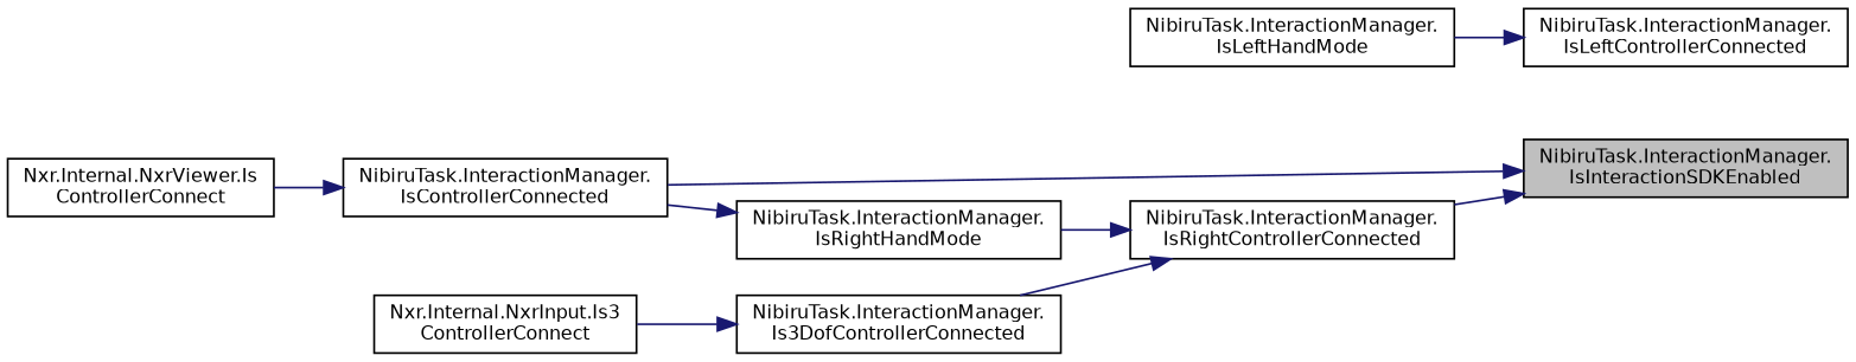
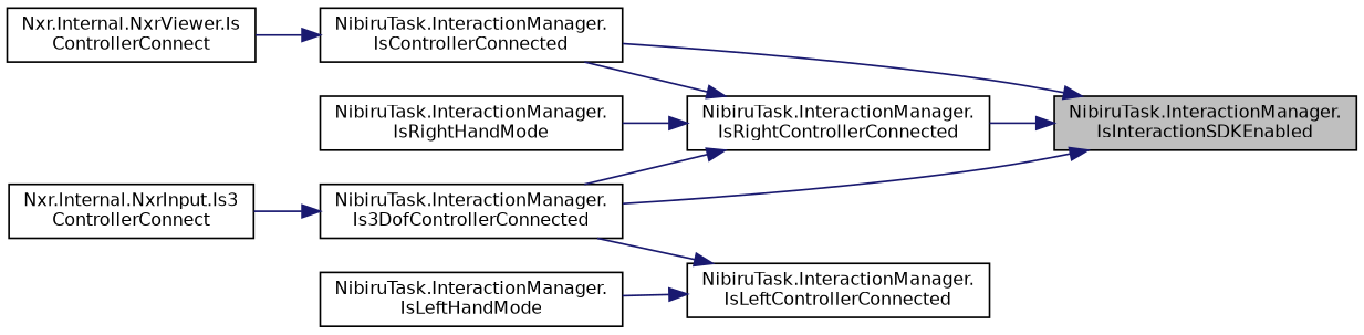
  digraph {
    rankdir=RL
    node [color=black fillcolor=white fontname=Helvetica fontsize=10 shape=record style=filled]
    edge [color=midnightblue dir=back fontname=Helvetica fontsize=10 labelfontname=Helvetica labelfontsize=10 style=solid]
    n1 [fillcolor=grey75 fontcolor=black height=0.2 label="NibiruTask.InteractionManager.\lIsInteractionSDKEnabled" width=0.4]
    n2 [height=0.2 label="NibiruTask.InteractionManager.\lIs3DofControllerConnected" width=0.4]
    n3 [height=0.2 label="NibiruTask.InteractionManager.\lIsControllerConnected" width=0.4]
    n4 [height=0.2 label="NibiruTask.InteractionManager.\lIsRightControllerConnected" width=0.4]
    n5 [height=0.2 label="Nxr.Internal.NxrInput.Is3\lControllerConnect" width=0.4]
    n6 [height=0.2 label="Nxr.Internal.NxrViewer.Is\lControllerConnect" width=0.4]
    n7 [height=0.2 label="NibiruTask.InteractionManager.\lIsLeftControllerConnected" width=0.4]
    n8 [height=0.2 label="NibiruTask.InteractionManager.\lIsLeftHandMode" width=0.4]
    n9 [height=0.2 label="NibiruTask.InteractionManager.\lIsRightHandMode" width=0.4]
+   n1 -> n2
    n1 -> n3
    n1 -> n4
    n2 -> n5
    n3 -> n6
    n4 -> n2
-   n9 -> n3
+   n4 -> n3
    n4 -> n9
+   n7 -> n2
    n7 -> n8
  }
